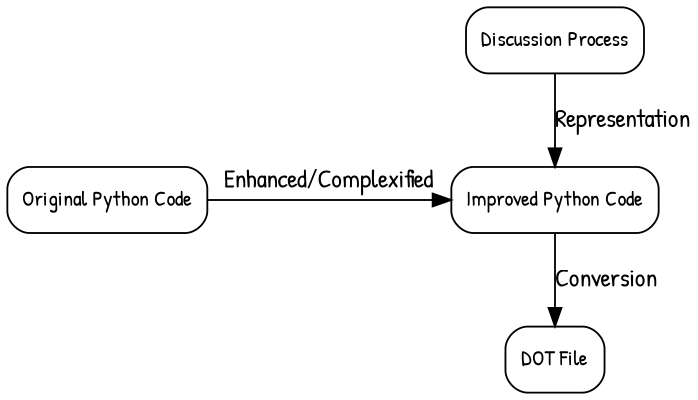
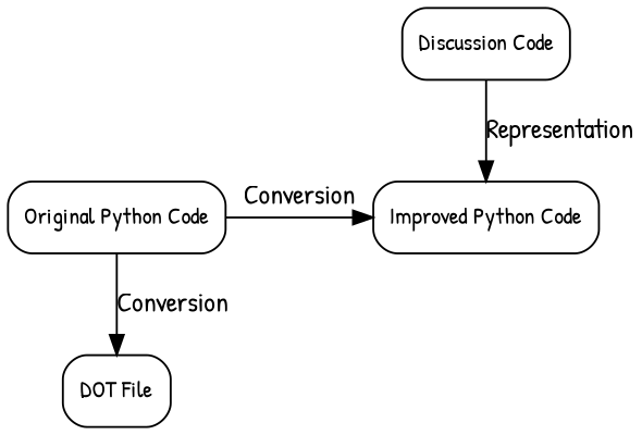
  digraph {
    fontname="Patrick Hand"
    node [fontname="Patrick Hand" fontsize=12 shape=box style=rounded]
    edge [fontname="Patrick Hand"]
    n1 [label="Original Python Code"]
    n2 [label="Improved Python Code"]
    n3 [label="DOT File"]
-   n4 [label="Discussion Process"]
+   n4 [label="Discussion Code"]
    subgraph sub_1 {
      rank=same
      n1
      n2
    }
-   n1 -> n2 [label="Enhanced/Complexified"]
-   n2 -> n3 [label=Conversion]
+   n1 -> n2 [label=Conversion]
+   n1 -> n3 [label=Conversion]
    n4 -> n2 [label=Representation]
  }
